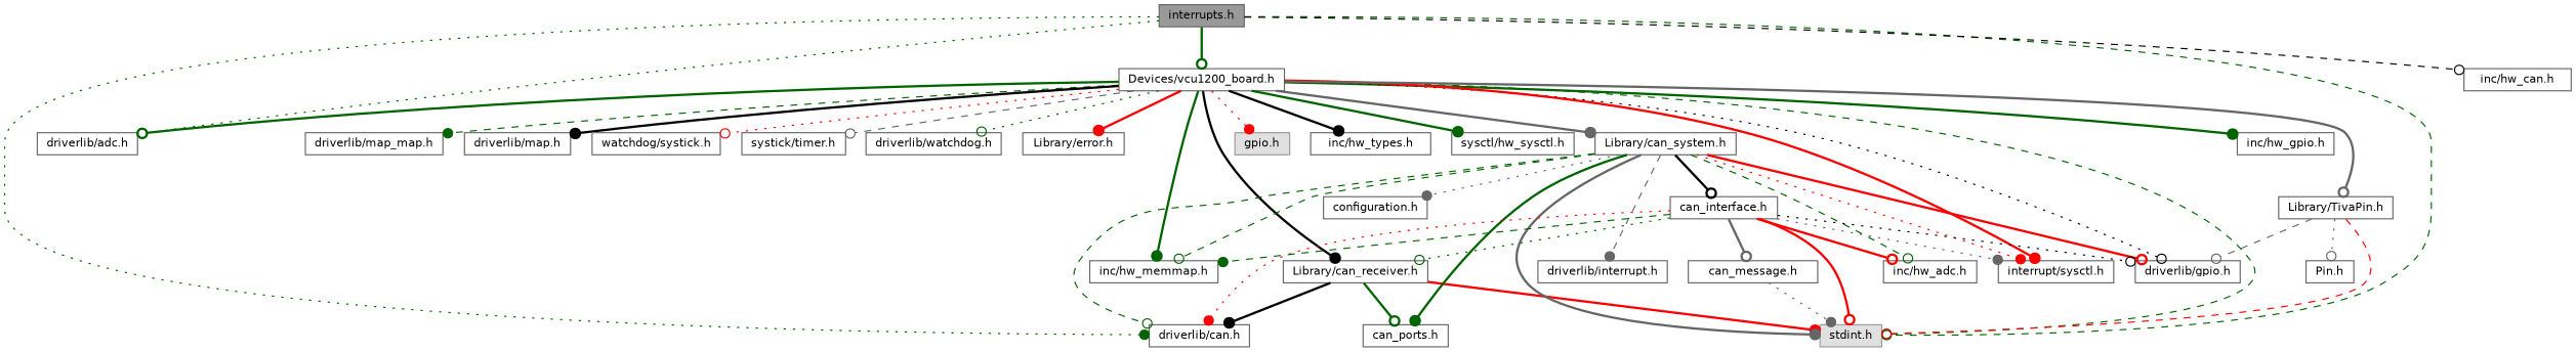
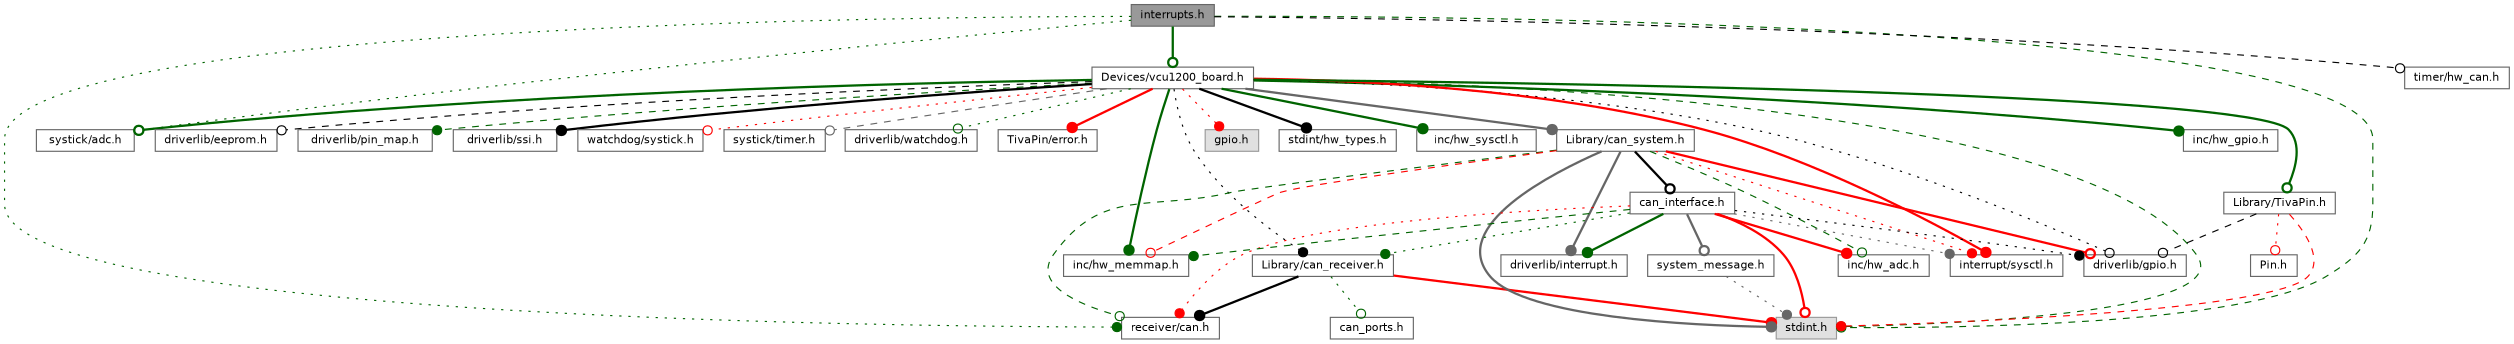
  digraph {
    node [color=grey40 fillcolor=white fontname=Helvetica fontsize=10 shape=box style=filled]
    edge [arrowhead=dot color=darkgreen fontname=Helvetica fontsize=10 labelfontname=Helvetica labelfontsize=10 style=bold]
    n1 [color=gray40 fillcolor=grey60 fontcolor=black height=0.2 label="interrupts.h" width=0.4]
    n2 [color=grey60 fillcolor="#E0E0E0" height=0.2 label="stdint.h" width=0.4]
-   n3 [height=0.2 label="inc/hw_can.h" width=0.4]
-   n4 [height=0.2 label="driverlib/adc.h" width=0.4]
-   n5 [height=0.2 label="driverlib/can.h" width=0.4]
+   n3 [height=0.2 label="timer/hw_can.h" width=0.4]
+   n4 [height=0.2 label="systick/adc.h" width=0.4]
+   n5 [height=0.2 label="receiver/can.h" width=0.4]
    n6 [height=0.2 label="Devices/vcu1200_board.h" width=0.4]
    n7 [color=grey60 fillcolor="#E0E0E0" height=0.2 label="gpio.h" width=0.4]
-   n8 [height=0.2 label="inc/hw_types.h" width=0.4]
-   n9 [height=0.2 label="sysctl/hw_sysctl.h" width=0.4]
+   n8 [height=0.2 label="stdint/hw_types.h" width=0.4]
+   n9 [height=0.2 label="inc/hw_sysctl.h" width=0.4]
    n10 [height=0.2 label="inc/hw_memmap.h" width=0.4]
    n11 [height=0.2 label="inc/hw_gpio.h" width=0.4]
+   n12 [height=0.2 label="driverlib/eeprom.h" width=0.4]
    n13 [height=0.2 label="driverlib/gpio.h" width=0.4]
-   n14 [height=0.2 label="driverlib/map_map.h" width=0.4]
-   n15 [height=0.2 label="driverlib/map.h" width=0.4]
+   n14 [height=0.2 label="driverlib/pin_map.h" width=0.4]
+   n15 [height=0.2 label="driverlib/ssi.h" width=0.4]
    n16 [height=0.2 label="interrupt/sysctl.h" width=0.4]
    n17 [height=0.2 label="watchdog/systick.h" width=0.4]
    n18 [height=0.2 label="systick/timer.h" width=0.4]
    n19 [height=0.2 label="driverlib/watchdog.h" width=0.4]
    n20 [height=0.2 label="Library/can_receiver.h" width=0.4]
    n21 [height=0.2 label="Library/can_system.h" width=0.4]
-   n22 [height=0.2 label="Library/error.h" width=0.4]
+   n22 [height=0.2 label="TivaPin/error.h" width=0.4]
    n23 [height=0.2 label="Library/TivaPin.h" width=0.4]
    n24 [height=0.2 label="can_ports.h" width=0.4]
    n25 [height=0.2 label="inc/hw_adc.h" width=0.4]
    n26 [height=0.2 label="driverlib/interrupt.h" width=0.4]
    n27 [height=0.2 label="can_interface.h" width=0.4]
-   n28 [height=0.2 label="configuration.h" width=0.4]
    n29 [height=0.2 label="Pin.h" width=0.4]
-   n30 [height=0.2 label="can_message.h" width=0.4]
+   n30 [height=0.2 label="system_message.h" width=0.4]
    n1 -> n2 [arrowhead=odot style=dashed]
    n1 -> n3 [arrowhead=odot color=black style=dashed]
    n1 -> n4 [arrowhead=odot style=dotted]
    n1 -> n5 [style=dotted]
    n1 -> n6 [arrowhead=odot]
    n6 -> n2 [arrowhead=odot style=dashed]
    n6 -> n4 [arrowhead=odot]
    n6 -> n7 [color=red style=dotted]
    n6 -> n8 [color=black]
    n6 -> n9
    n6 -> n10
    n6 -> n11
+   n6 -> n12 [arrowhead=odot color=black style=dashed]
    n6 -> n13 [arrowhead=odot color=black style=dotted]
    n6 -> n14 [style=dashed]
    n6 -> n15 [color=black]
    n6 -> n16 [color=red]
    n6 -> n17 [arrowhead=odot color=red style=dotted]
    n6 -> n18 [arrowhead=odot color=gray40 style=dashed]
    n6 -> n19 [arrowhead=odot style=dotted]
-   n6 -> n20 [color=black]
+   n6 -> n20 [color=black style=dotted]
    n6 -> n21 [color=gray40]
    n6 -> n22 [color=red]
-   n6 -> n23 [arrowhead=odot color=gray40]
+   n6 -> n23 [arrowhead=odot]
    n20 -> n2 [color=red]
    n20 -> n5 [color=black]
-   n20 -> n24 [arrowhead=odot]
+   n20 -> n24 [arrowhead=odot style=dotted]
    n21 -> n2 [color=gray40]
    n21 -> n5 [arrowhead=odot style=dashed]
-   n21 -> n10 [arrowhead=odot style=dashed]
+   n21 -> n10 [arrowhead=odot color=red style=dashed]
    n21 -> n13 [arrowhead=odot color=red]
    n21 -> n16 [color=red style=dotted]
-   n21 -> n24
    n21 -> n25 [arrowhead=odot style=dashed]
-   n21 -> n26 [color=gray40 style=dashed]
+   n21 -> n26 [color=gray40]
    n21 -> n27 [arrowhead=odot color=black]
-   n21 -> n28 [color=gray40 style=dotted]
-   n23 -> n2 [arrowhead=odot color=red style=dashed]
-   n23 -> n13 [arrowhead=odot color=gray40 style=dashed]
-   n23 -> n29 [arrowhead=odot color=gray40 style=dotted]
+   n23 -> n2 [color=red style=dashed]
+   n23 -> n13 [arrowhead=odot color=black style=dashed]
+   n23 -> n29 [arrowhead=odot color=red style=dotted]
    n27 -> n2 [arrowhead=odot color=red]
    n27 -> n5 [color=red style=dotted]
    n27 -> n10 [style=dashed]
-   n27 -> n13 [arrowhead=odot color=black style=dotted]
+   n27 -> n13 [color=black style=dotted]
    n27 -> n16 [color=gray40 style=dotted]
-   n27 -> n20 [arrowhead=odot style=dotted]
-   n27 -> n25 [arrowhead=odot color=red]
+   n27 -> n20 [style=dotted]
+   n27 -> n25 [color=red]
+   n27 -> n26
    n27 -> n30 [arrowhead=odot color=gray40]
    n30 -> n2 [color=gray40 style=dotted]
  }
